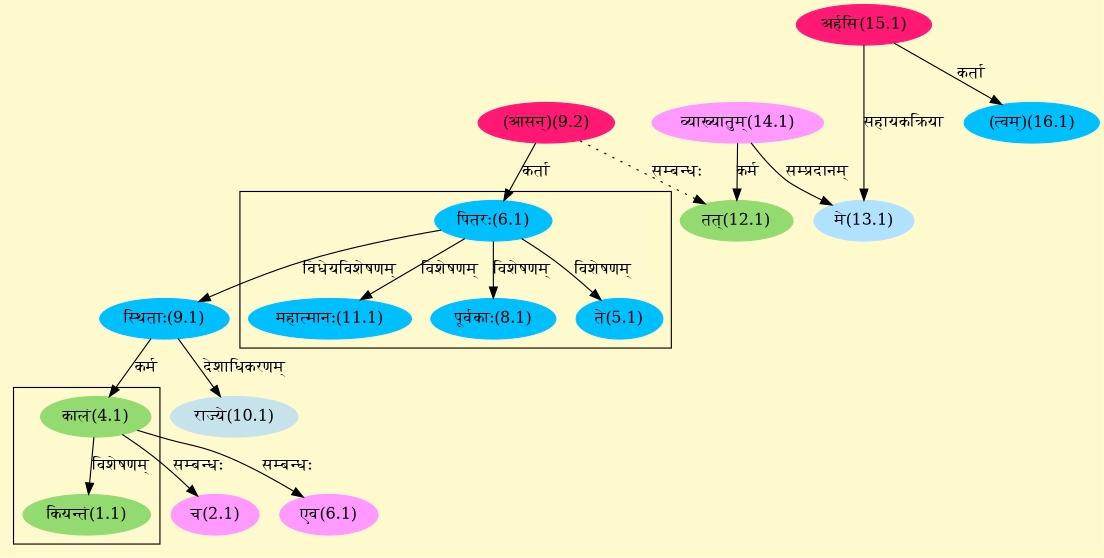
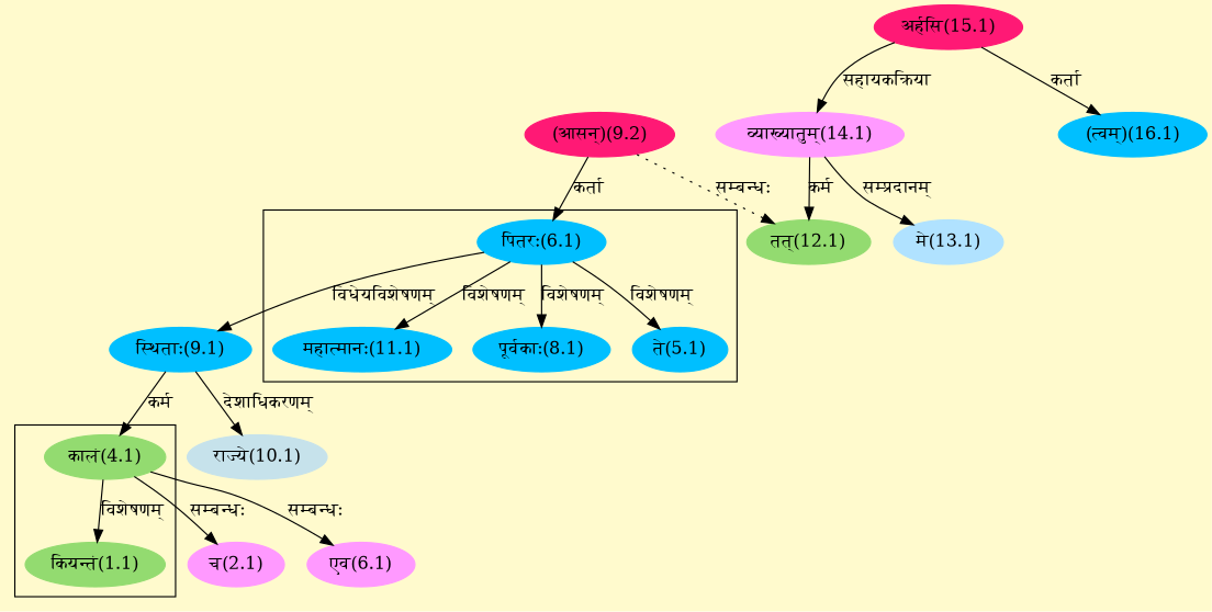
  digraph {
    bgcolor=lemonchiffon1
    compound=true
    fontname="DejaVu Serif"
    rankdir=BT
    node [color="#00BFFF" fontname="DejaVu Serif" style=filled]
    edge [dir=back fontname="DejaVu Serif"]
    n1 [color="#93DB70" label="कियन्तं(1.1)"]
    n2 [color="#93DB70" label="कालं(4.1)"]
    n3 [label="ते(5.1)"]
    n4 [label="पितरः(6.1)"]
    n5 [label="पूर्वकाः(8.1)"]
    n6 [label="महात्मानः(11.1)"]
    n7 [label="स्थिताः(9.1)"]
    n8 [color="#FF1975" label="(आसन्)(9.2)"]
    n9 [color="#FF99FF" label="च(2.1)"]
    n10 [color="#FF99FF" label="एव(6.1)"]
    n11 [color="#C6E2EB" label="राज्ये(10.1)"]
    n12 [color="#93DB70" label="तत्(12.1)"]
    n13 [color="#FF99FF" label="व्याख्यातुम्(14.1)"]
    n14 [color="#FF1975" label="अर्हसि(15.1)"]
    n15 [color="#B0E2FF" label="मे(13.1)"]
    n16 [label="(त्वम्)(16.1)"]
    subgraph cluster_1 {
      n1
      n2
    }
    subgraph cluster_2 {
      n3
      n4
      n5
      n6
    }
    n1 -> n2 [label="विशेषणम्"]
    n2 -> n7 [label="कर्म"]
    n3 -> n4 [label="विशेषणम्"]
    n4 -> n8 [label="कर्ता"]
    n5 -> n4 [label="विशेषणम्"]
    n6 -> n4 [label="विशेषणम्"]
    n7 -> n4 [label="विधेयविशेषणम्"]
    n9 -> n2 [label="सम्बन्धः"]
    n10 -> n2 [label="सम्बन्धः"]
    n11 -> n7 [label="देशाधिकरणम्"]
    n12 -> n8 [label="सम्बन्धः" style=dotted]
    n12 -> n13 [label="कर्म"]
-   n15 -> n14 [label="सहायकक्रिया"]
+   n13 -> n14 [label="सहायकक्रिया"]
    n15 -> n13 [label="सम्प्रदानम्"]
    n16 -> n14 [label="कर्ता"]
  }
